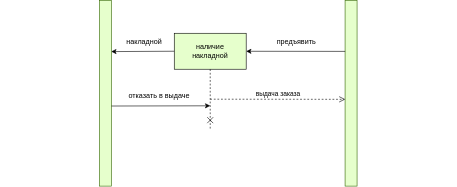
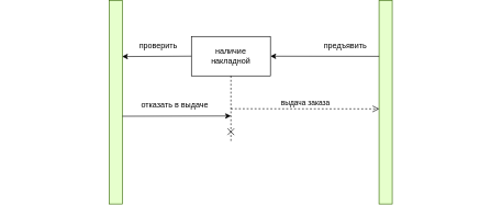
  <mxCell id="0" />
  <mxCell id="1" parent="0" />
  <mxCell id="2" value="" style="rounded=0;whiteSpace=wrap;html=1;rotation=90;fillColor=#E6FFCC;strokeColor=#336600;" vertex="1" parent="1"><mxGeometry x="20" y="110" width="310" height="20" as="geometry" /></mxCell>
  <mxCell id="3" value="" style="rounded=0;whiteSpace=wrap;html=1;rotation=90;fillColor=#E6FFCC;strokeColor=#336600;" vertex="1" parent="1"><mxGeometry x="430" y="110" width="310" height="20" as="geometry" /></mxCell>
  <mxCell id="4" value="" style="endArrow=classic;html=1;rounded=0;exitX=0.275;exitY=0.992;exitDx=0;exitDy=0;exitPerimeter=0;" edge="1" parent="1" source="3" target="5"><mxGeometry width="50" height="50" relative="1" as="geometry"><mxPoint x="570" y="50" as="sourcePoint" /><mxPoint x="390" y="50" as="targetPoint" /></mxGeometry></mxCell>
- <mxCell id="5" value="наличие&lt;br&gt;накладной" style="rounded=0;whiteSpace=wrap;html=1;fillColor=#e6ffcc;" vertex="1" parent="1"><mxGeometry x="290" y="20" width="120" height="60" as="geometry" /></mxCell>
+ <mxCell id="5" value="наличие&lt;br&gt;накладной" style="rounded=0;whiteSpace=wrap;html=1;" vertex="1" parent="1"><mxGeometry x="290" y="20" width="120" height="60" as="geometry" /></mxCell>
  <mxCell id="6" value="" style="endArrow=classic;html=1;rounded=0;exitX=0;exitY=0.5;exitDx=0;exitDy=0;entryX=0.276;entryY=0.006;entryDx=0;entryDy=0;entryPerimeter=0;" edge="1" parent="1" source="5" target="2"><mxGeometry width="50" height="50" relative="1" as="geometry"><mxPoint x="220" y="60" as="sourcePoint" /><mxPoint x="270" y="10" as="targetPoint" /></mxGeometry></mxCell>
- <mxCell id="7" value="накладной" style="text;html=1;strokeColor=none;fillColor=none;align=center;verticalAlign=middle;whiteSpace=wrap;rounded=0;" vertex="1" parent="1"><mxGeometry x="210" y="20" width="60" height="30" as="geometry" /></mxCell>
- <mxCell id="8" value="предъявить" style="text;html=1;strokeColor=none;fillColor=none;align=center;verticalAlign=middle;whiteSpace=wrap;rounded=0;" vertex="1" parent="1"><mxGeometry x="464" y="20" width="60" height="30" as="geometry" /></mxCell>
+ <mxCell id="7" value="проверить" style="text;html=1;strokeColor=none;fillColor=none;align=center;verticalAlign=middle;whiteSpace=wrap;rounded=0;" vertex="1" parent="1"><mxGeometry x="210" y="20" width="60" height="30" as="geometry" /></mxCell>
+ <mxCell id="8" value="предъявить" style="text;html=1;strokeColor=none;fillColor=none;align=center;verticalAlign=middle;whiteSpace=wrap;rounded=0;" vertex="1" parent="1"><mxGeometry x="494" y="20" width="60" height="30" as="geometry" /></mxCell>
  <mxCell id="9" value="" style="endArrow=none;dashed=1;html=1;rounded=0;exitX=0.5;exitY=1;exitDx=0;exitDy=0;" edge="1" parent="1" source="5"><mxGeometry width="50" height="50" relative="1" as="geometry"><mxPoint x="330" y="150" as="sourcePoint" /><mxPoint x="350" y="180" as="targetPoint" /></mxGeometry></mxCell>
  <mxCell id="10" value="" style="endArrow=classic;html=1;rounded=0;exitX=0.569;exitY=-0.012;exitDx=0;exitDy=0;exitPerimeter=0;" edge="1" parent="1" source="2"><mxGeometry width="50" height="50" relative="1" as="geometry"><mxPoint x="330" y="150" as="sourcePoint" /><mxPoint x="350" y="141" as="targetPoint" /></mxGeometry></mxCell>
  <mxCell id="11" value="отказать в выдаче" style="text;html=1;strokeColor=none;fillColor=none;align=center;verticalAlign=middle;whiteSpace=wrap;rounded=0;" vertex="1" parent="1"><mxGeometry x="210" y="110" width="110" height="30" as="geometry" /></mxCell>
  <mxCell id="12" value="выдача заказа" style="html=1;verticalAlign=bottom;endArrow=open;dashed=1;endSize=8;curved=0;rounded=0;entryX=0.533;entryY=0.988;entryDx=0;entryDy=0;entryPerimeter=0;" edge="1" parent="1" target="3"><mxGeometry relative="1" as="geometry"><mxPoint x="350" y="130" as="sourcePoint" /><mxPoint x="570" y="130" as="targetPoint" /></mxGeometry></mxCell>
  <mxCell id="13" value="" style="endArrow=none;html=1;rounded=0;" edge="1" parent="1"><mxGeometry width="50" height="50" relative="1" as="geometry"><mxPoint x="345" y="170" as="sourcePoint" /><mxPoint x="355" y="160" as="targetPoint" /><Array as="points"><mxPoint x="345" y="170" /></Array></mxGeometry></mxCell>
  <mxCell id="14" value="" style="endArrow=none;html=1;rounded=0;" edge="1" parent="1"><mxGeometry width="50" height="50" relative="1" as="geometry"><mxPoint x="355" y="170" as="sourcePoint" /><mxPoint x="345" y="160" as="targetPoint" /><Array as="points"><mxPoint x="345" y="160" /></Array></mxGeometry></mxCell>
